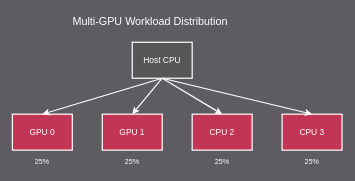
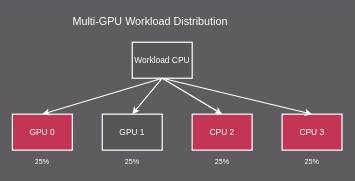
  <mxCell id="0" />
  <mxCell id="1" parent="0" />
  <mxCell id="2" value="Multi-GPU Workload Distribution" style="text;html=1;strokeColor=none;fillColor=none;align=center;verticalAlign=middle;whiteSpace=wrap;rounded=0;fontSize=18;fontFamily=Arial;fontColor=#FFFFFF;" parent="1" vertex="1"><mxGeometry x="100" y="20" width="300" height="30" as="geometry" /></mxCell>
- <mxCell id="3" value="Host CPU" style="rounded=0;whiteSpace=wrap;html=1;fillColor=#585556;strokeColor=#FFFFFF;strokeWidth=2;fontSize=14;fontFamily=Arial;fontColor=#FFFFFF;" parent="1" vertex="1"><mxGeometry x="220" y="70" width="100" height="60" as="geometry" /></mxCell>
+ <mxCell id="3" value="Workload CPU" style="rounded=0;whiteSpace=wrap;html=1;fillColor=#585556;strokeColor=#FFFFFF;strokeWidth=2;fontSize=14;fontFamily=Arial;fontColor=#FFFFFF;" parent="1" vertex="1"><mxGeometry x="220" y="70" width="100" height="60" as="geometry" /></mxCell>
  <mxCell id="4" value="GPU 0" style="rounded=0;whiteSpace=wrap;html=1;fillColor=#C23555;strokeColor=#FFFFFF;strokeWidth=2;fontSize=14;fontFamily=Arial;fontColor=#FFFFFF;" parent="1" vertex="1"><mxGeometry x="20" y="190" width="100" height="60" as="geometry" /></mxCell>
- <mxCell id="5" value="GPU 1" style="rounded=0;whiteSpace=wrap;html=1;fillColor=#C23555;strokeColor=#FFFFFF;strokeWidth=2;fontSize=14;fontFamily=Arial;fontColor=#FFFFFF;" parent="1" vertex="1"><mxGeometry x="170" y="190" width="100" height="60" as="geometry" /></mxCell>
+ <mxCell id="5" value="GPU 1" style="rounded=0;whiteSpace=wrap;html=1;fillColor=#585556;strokeColor=#FFFFFF;strokeWidth=2;fontSize=14;fontFamily=Arial;fontColor=#FFFFFF;" parent="1" vertex="1"><mxGeometry x="170" y="190" width="100" height="60" as="geometry" /></mxCell>
  <mxCell id="6" value="CPU 2" style="rounded=0;whiteSpace=wrap;html=1;fillColor=#C23555;strokeColor=#FFFFFF;strokeWidth=2;fontSize=14;fontFamily=Arial;fontColor=#FFFFFF;" parent="1" vertex="1"><mxGeometry x="320" y="190" width="100" height="60" as="geometry" /></mxCell>
  <mxCell id="7" value="CPU 3" style="rounded=0;whiteSpace=wrap;html=1;fillColor=#C23555;strokeColor=#FFFFFF;strokeWidth=2;fontSize=14;fontFamily=Arial;fontColor=#FFFFFF;" parent="1" vertex="1"><mxGeometry x="470" y="190" width="100" height="60" as="geometry" /></mxCell>
  <mxCell id="8" value="" style="endArrow=classic;html=1;strokeColor=#FFFFFF;strokeWidth=2;" parent="1" edge="1"><mxGeometry width="50" height="50" relative="1" as="geometry"><mxPoint x="270" y="130" as="sourcePoint" /><mxPoint x="70" y="190" as="targetPoint" /></mxGeometry></mxCell>
  <mxCell id="9" value="" style="endArrow=classic;html=1;strokeColor=#FFFFFF;strokeWidth=2;" parent="1" edge="1"><mxGeometry width="50" height="50" relative="1" as="geometry"><mxPoint x="270" y="130" as="sourcePoint" /><mxPoint x="220" y="190" as="targetPoint" /></mxGeometry></mxCell>
  <mxCell id="10" value="" style="endArrow=classic;html=1;strokeColor=#FFFFFF;strokeWidth=2;" parent="1" edge="1"><mxGeometry width="50" height="50" relative="1" as="geometry"><mxPoint x="270" y="130" as="sourcePoint" /><mxPoint x="370" y="190" as="targetPoint" /></mxGeometry></mxCell>
  <mxCell id="11" value="" style="endArrow=classic;html=1;strokeColor=#FFFFFF;strokeWidth=2;" parent="1" edge="1"><mxGeometry width="50" height="50" relative="1" as="geometry"><mxPoint x="270" y="130" as="sourcePoint" /><mxPoint x="520" y="190" as="targetPoint" /></mxGeometry></mxCell>
  <mxCell id="12" value="25%" style="text;html=1;strokeColor=none;fillColor=none;align=center;verticalAlign=middle;whiteSpace=wrap;rounded=0;fontSize=12;fontFamily=Arial;fontColor=#FFFFFF;" parent="1" vertex="1"><mxGeometry x="40" y="260" width="60" height="20" as="geometry" /></mxCell>
  <mxCell id="13" value="25%" style="text;html=1;strokeColor=none;fillColor=none;align=center;verticalAlign=middle;whiteSpace=wrap;rounded=0;fontSize=12;fontFamily=Arial;fontColor=#FFFFFF;" parent="1" vertex="1"><mxGeometry x="190" y="260" width="60" height="20" as="geometry" /></mxCell>
  <mxCell id="14" value="25%" style="text;html=1;strokeColor=none;fillColor=none;align=center;verticalAlign=middle;whiteSpace=wrap;rounded=0;fontSize=12;fontFamily=Arial;fontColor=#FFFFFF;" parent="1" vertex="1"><mxGeometry x="340" y="260" width="60" height="20" as="geometry" /></mxCell>
  <mxCell id="15" value="25%" style="text;html=1;strokeColor=none;fillColor=none;align=center;verticalAlign=middle;whiteSpace=wrap;rounded=0;fontSize=12;fontFamily=Arial;fontColor=#FFFFFF;" parent="1" vertex="1"><mxGeometry x="490" y="260" width="60" height="20" as="geometry" /></mxCell>
